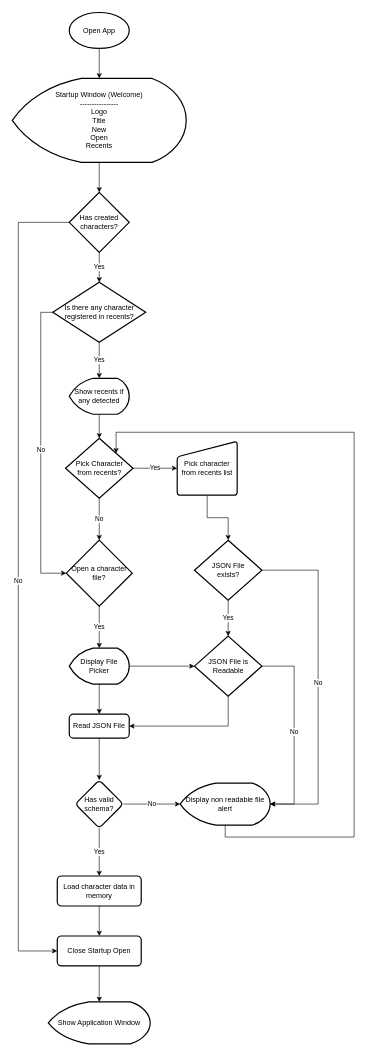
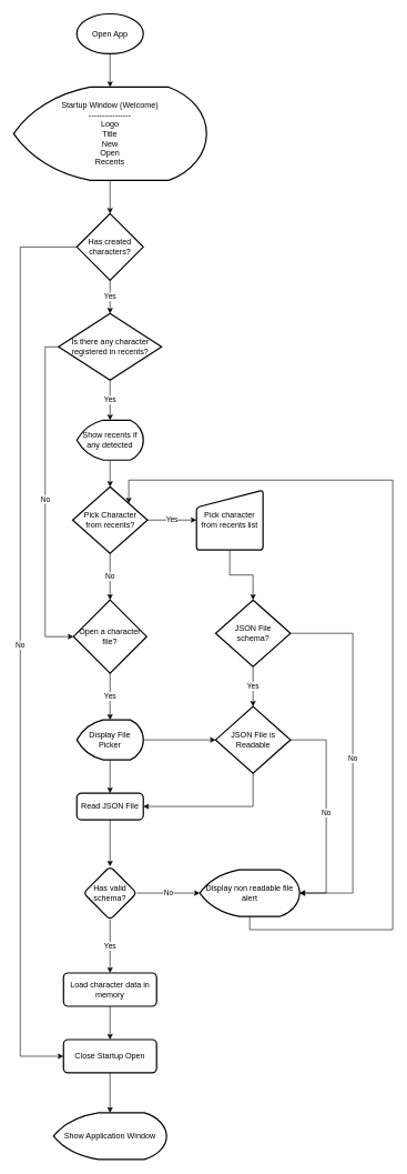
  <mxCell id="0" />
  <mxCell id="1" parent="0" />
  <mxCell id="2" style="edgeStyle=orthogonalEdgeStyle;rounded=0;orthogonalLoop=1;jettySize=auto;html=1;entryX=0.5;entryY=0;entryDx=0;entryDy=0;entryPerimeter=0;" edge="1" parent="1" source="3" target="5"><mxGeometry relative="1" as="geometry" /></mxCell>
  <mxCell id="3" value="Open App" style="strokeWidth=2;html=1;shape=mxgraph.flowchart.start_1;whiteSpace=wrap;" vertex="1" parent="1"><mxGeometry x="115" y="20" width="100" height="60" as="geometry" /></mxCell>
  <mxCell id="4" style="edgeStyle=orthogonalEdgeStyle;rounded=0;orthogonalLoop=1;jettySize=auto;html=1;exitX=0.5;exitY=1;exitDx=0;exitDy=0;exitPerimeter=0;" edge="1" parent="1" source="5" target="8"><mxGeometry relative="1" as="geometry" /></mxCell>
  <mxCell id="5" value="Startup Window (Welcome)&lt;br&gt;----------------&lt;br&gt;Logo&lt;br&gt;Title&lt;br&gt;New&lt;br&gt;Open&lt;br&gt;Recents" style="strokeWidth=2;html=1;shape=mxgraph.flowchart.display;whiteSpace=wrap;align=center;" vertex="1" parent="1"><mxGeometry x="20" y="130" width="290" height="140" as="geometry" /></mxCell>
  <mxCell id="6" value="Yes" style="edgeStyle=orthogonalEdgeStyle;rounded=0;orthogonalLoop=1;jettySize=auto;html=1;entryX=0.5;entryY=0;entryDx=0;entryDy=0;entryPerimeter=0;" edge="1" parent="1" source="8" target="26"><mxGeometry relative="1" as="geometry"><mxPoint x="165" y="450" as="targetPoint" /></mxGeometry></mxCell>
  <mxCell id="7" value="No" style="edgeStyle=orthogonalEdgeStyle;rounded=0;orthogonalLoop=1;jettySize=auto;html=1;exitX=0;exitY=0.5;exitDx=0;exitDy=0;exitPerimeter=0;entryX=0;entryY=0.5;entryDx=0;entryDy=0;" edge="1" parent="1" source="8" target="41"><mxGeometry relative="1" as="geometry"><Array as="points"><mxPoint x="30" y="370" /><mxPoint x="30" y="1585" /></Array></mxGeometry></mxCell>
  <mxCell id="8" value="Has created characters?" style="strokeWidth=2;html=1;shape=mxgraph.flowchart.decision;whiteSpace=wrap;" vertex="1" parent="1"><mxGeometry x="115" y="320" width="100" height="100" as="geometry" /></mxCell>
  <mxCell id="9" value="Show Application Window" style="strokeWidth=2;html=1;shape=mxgraph.flowchart.display;whiteSpace=wrap;spacing=10;" vertex="1" parent="1"><mxGeometry x="80" y="1670" width="170" height="70" as="geometry" /></mxCell>
  <mxCell id="10" value="" style="edgeStyle=orthogonalEdgeStyle;rounded=0;orthogonalLoop=1;jettySize=auto;html=1;" edge="1" parent="1" source="11" target="29"><mxGeometry relative="1" as="geometry" /></mxCell>
  <mxCell id="11" value="Show recents if any detected" style="strokeWidth=2;html=1;shape=mxgraph.flowchart.display;whiteSpace=wrap;" vertex="1" parent="1"><mxGeometry x="115" y="630" width="100" height="60" as="geometry" /></mxCell>
  <mxCell id="12" value="Yes" style="edgeStyle=orthogonalEdgeStyle;rounded=0;orthogonalLoop=1;jettySize=auto;html=1;exitX=0.5;exitY=1;exitDx=0;exitDy=0;" edge="1" parent="1" source="13" target="16"><mxGeometry relative="1" as="geometry" /></mxCell>
  <mxCell id="13" value="Open a character file?" style="rhombus;whiteSpace=wrap;html=1;strokeWidth=2;" vertex="1" parent="1"><mxGeometry x="110" y="900" width="110" height="110" as="geometry" /></mxCell>
  <mxCell id="14" style="edgeStyle=orthogonalEdgeStyle;rounded=0;orthogonalLoop=1;jettySize=auto;html=1;exitX=0.5;exitY=1;exitDx=0;exitDy=0;exitPerimeter=0;entryX=0.5;entryY=0;entryDx=0;entryDy=0;" edge="1" parent="1" source="16" target="18"><mxGeometry relative="1" as="geometry" /></mxCell>
  <mxCell id="15" value="" style="edgeStyle=orthogonalEdgeStyle;rounded=0;orthogonalLoop=1;jettySize=auto;html=1;" edge="1" parent="1" source="16" target="37"><mxGeometry relative="1" as="geometry" /></mxCell>
  <mxCell id="16" value="Display File Picker" style="strokeWidth=2;html=1;shape=mxgraph.flowchart.display;whiteSpace=wrap;" vertex="1" parent="1"><mxGeometry x="115" y="1080" width="100" height="60" as="geometry" /></mxCell>
  <mxCell id="17" value="" style="edgeStyle=orthogonalEdgeStyle;rounded=0;orthogonalLoop=1;jettySize=auto;html=1;" edge="1" parent="1" source="18" target="21"><mxGeometry relative="1" as="geometry" /></mxCell>
  <mxCell id="18" value="Read JSON File" style="rounded=1;whiteSpace=wrap;html=1;absoluteArcSize=1;arcSize=14;strokeWidth=2;" vertex="1" parent="1"><mxGeometry x="115" y="1190" width="100" height="40" as="geometry" /></mxCell>
  <mxCell id="19" value="Yes" style="edgeStyle=orthogonalEdgeStyle;rounded=0;orthogonalLoop=1;jettySize=auto;html=1;exitX=0.5;exitY=1;exitDx=0;exitDy=0;" edge="1" parent="1" source="21" target="23"><mxGeometry relative="1" as="geometry" /></mxCell>
  <mxCell id="20" value="No" style="edgeStyle=orthogonalEdgeStyle;rounded=0;orthogonalLoop=1;jettySize=auto;html=1;exitX=1;exitY=0.5;exitDx=0;exitDy=0;entryX=0;entryY=0.5;entryDx=0;entryDy=0;entryPerimeter=0;" edge="1" parent="1" source="21" target="39"><mxGeometry relative="1" as="geometry" /></mxCell>
  <mxCell id="21" value="Has valid schema?" style="rhombus;whiteSpace=wrap;html=1;rounded=1;strokeWidth=2;arcSize=14;" vertex="1" parent="1"><mxGeometry x="125" y="1300" width="80" height="80" as="geometry" /></mxCell>
  <mxCell id="22" style="edgeStyle=orthogonalEdgeStyle;rounded=0;orthogonalLoop=1;jettySize=auto;html=1;exitX=0.5;exitY=1;exitDx=0;exitDy=0;entryX=0.5;entryY=0;entryDx=0;entryDy=0;" edge="1" parent="1" source="23" target="41"><mxGeometry relative="1" as="geometry" /></mxCell>
  <mxCell id="23" value="Load character data in memory" style="rounded=1;whiteSpace=wrap;html=1;absoluteArcSize=1;arcSize=14;strokeWidth=2;" vertex="1" parent="1"><mxGeometry x="95" y="1460" width="140" height="50" as="geometry" /></mxCell>
  <mxCell id="24" value="Yes" style="edgeStyle=orthogonalEdgeStyle;rounded=0;orthogonalLoop=1;jettySize=auto;html=1;exitX=0.5;exitY=1;exitDx=0;exitDy=0;exitPerimeter=0;entryX=0.5;entryY=0;entryDx=0;entryDy=0;entryPerimeter=0;" edge="1" parent="1" source="26" target="11"><mxGeometry relative="1" as="geometry" /></mxCell>
  <mxCell id="25" value="No" style="edgeStyle=orthogonalEdgeStyle;rounded=0;orthogonalLoop=1;jettySize=auto;html=1;exitX=0;exitY=0.5;exitDx=0;exitDy=0;exitPerimeter=0;entryX=0;entryY=0.5;entryDx=0;entryDy=0;" edge="1" parent="1" source="26" target="13"><mxGeometry relative="1" as="geometry" /></mxCell>
  <mxCell id="26" value="Is there any character registered in recents?" style="strokeWidth=2;html=1;shape=mxgraph.flowchart.decision;whiteSpace=wrap;" vertex="1" parent="1"><mxGeometry x="87.5" y="470" width="155" height="100" as="geometry" /></mxCell>
  <mxCell id="27" value="Yes" style="edgeStyle=orthogonalEdgeStyle;rounded=0;orthogonalLoop=1;jettySize=auto;html=1;entryX=0;entryY=0.5;entryDx=0;entryDy=0;" edge="1" parent="1" source="29" target="31"><mxGeometry relative="1" as="geometry"><mxPoint x="301.25" y="820" as="targetPoint" /></mxGeometry></mxCell>
  <mxCell id="28" value="No" style="edgeStyle=orthogonalEdgeStyle;rounded=0;orthogonalLoop=1;jettySize=auto;html=1;exitX=0.5;exitY=1;exitDx=0;exitDy=0;" edge="1" parent="1" source="29" target="13"><mxGeometry relative="1" as="geometry" /></mxCell>
  <mxCell id="29" value="Pick Character from recents?" style="rhombus;whiteSpace=wrap;html=1;strokeWidth=2;spacing=10;" vertex="1" parent="1"><mxGeometry x="108.75" y="730" width="112.5" height="100" as="geometry" /></mxCell>
  <mxCell id="30" style="edgeStyle=orthogonalEdgeStyle;rounded=0;orthogonalLoop=1;jettySize=auto;html=1;exitX=0.5;exitY=1;exitDx=0;exitDy=0;entryX=0.5;entryY=0;entryDx=0;entryDy=0;" edge="1" parent="1" source="31" target="34"><mxGeometry relative="1" as="geometry" /></mxCell>
  <mxCell id="31" value="Pick character from recents list" style="html=1;strokeWidth=2;shape=manualInput;whiteSpace=wrap;rounded=1;size=26;arcSize=11;" vertex="1" parent="1"><mxGeometry x="295" y="735" width="100" height="90" as="geometry" /></mxCell>
  <mxCell id="32" value="Yes" style="edgeStyle=orthogonalEdgeStyle;rounded=0;orthogonalLoop=1;jettySize=auto;html=1;" edge="1" parent="1" source="34" target="37"><mxGeometry relative="1" as="geometry" /></mxCell>
  <mxCell id="33" value="No" style="edgeStyle=orthogonalEdgeStyle;rounded=0;orthogonalLoop=1;jettySize=auto;html=1;exitX=1;exitY=0.5;exitDx=0;exitDy=0;entryX=1;entryY=0.5;entryDx=0;entryDy=0;entryPerimeter=0;" edge="1" parent="1" source="34" target="39"><mxGeometry relative="1" as="geometry"><Array as="points"><mxPoint x="530" y="950" /><mxPoint x="530" y="1340" /></Array></mxGeometry></mxCell>
- <mxCell id="34" value="JSON File exists?" style="rhombus;whiteSpace=wrap;html=1;strokeWidth=2;spacing=10;" vertex="1" parent="1"><mxGeometry x="323.75" y="900" width="112.5" height="100" as="geometry" /></mxCell>
+ <mxCell id="34" value="JSON File schema?" style="rhombus;whiteSpace=wrap;html=1;strokeWidth=2;spacing=10;" vertex="1" parent="1"><mxGeometry x="323.75" y="900" width="112.5" height="100" as="geometry" /></mxCell>
  <mxCell id="35" style="edgeStyle=orthogonalEdgeStyle;rounded=0;orthogonalLoop=1;jettySize=auto;html=1;entryX=1;entryY=0.5;entryDx=0;entryDy=0;exitX=0.5;exitY=1;exitDx=0;exitDy=0;" edge="1" parent="1" source="37" target="18"><mxGeometry relative="1" as="geometry" /></mxCell>
  <mxCell id="36" value="No" style="edgeStyle=orthogonalEdgeStyle;rounded=0;orthogonalLoop=1;jettySize=auto;html=1;exitX=1;exitY=0.5;exitDx=0;exitDy=0;entryX=1;entryY=0.5;entryDx=0;entryDy=0;entryPerimeter=0;" edge="1" parent="1" source="37" target="39"><mxGeometry x="0.011" relative="1" as="geometry"><Array as="points"><mxPoint x="490" y="1110" /><mxPoint x="490" y="1340" /></Array><mxPoint as="offset" /></mxGeometry></mxCell>
  <mxCell id="37" value="JSON File is Readable" style="rhombus;whiteSpace=wrap;html=1;strokeWidth=2;spacing=10;" vertex="1" parent="1"><mxGeometry x="323.75" y="1060" width="112.5" height="100" as="geometry" /></mxCell>
  <mxCell id="38" style="edgeStyle=orthogonalEdgeStyle;rounded=0;orthogonalLoop=1;jettySize=auto;html=1;exitX=0.5;exitY=1;exitDx=0;exitDy=0;exitPerimeter=0;entryX=1;entryY=0;entryDx=0;entryDy=0;" edge="1" parent="1" source="39" target="29"><mxGeometry relative="1" as="geometry"><Array as="points"><mxPoint x="375" y="1395" /><mxPoint x="590" y="1395" /><mxPoint x="590" y="720" /><mxPoint x="193" y="720" /></Array></mxGeometry></mxCell>
  <mxCell id="39" value="Display non readable file alert" style="strokeWidth=2;html=1;shape=mxgraph.flowchart.display;whiteSpace=wrap;spacing=10;" vertex="1" parent="1"><mxGeometry x="300" y="1305" width="150" height="70" as="geometry" /></mxCell>
  <mxCell id="40" style="edgeStyle=orthogonalEdgeStyle;rounded=0;orthogonalLoop=1;jettySize=auto;html=1;exitX=0.5;exitY=1;exitDx=0;exitDy=0;entryX=0.5;entryY=0;entryDx=0;entryDy=0;entryPerimeter=0;" edge="1" parent="1" source="41" target="9"><mxGeometry relative="1" as="geometry"><mxPoint x="165" y="1670" as="targetPoint" /></mxGeometry></mxCell>
  <mxCell id="41" value="Close Startup Open" style="rounded=1;whiteSpace=wrap;html=1;absoluteArcSize=1;arcSize=14;strokeWidth=2;" vertex="1" parent="1"><mxGeometry x="95" y="1560" width="140" height="50" as="geometry" /></mxCell>
